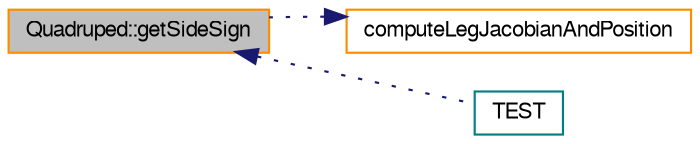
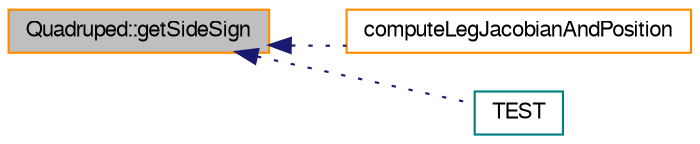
  digraph {
    rankdir=LR
    node [color=darkorange fillcolor=white fontname=FreeSans fontsize=10 shape=record style=filled]
    edge [color=midnightblue dir=back fontname=FreeSans fontsize=10 labelfontname=FreeSans labelfontsize=10 style=dotted]
    n1 [fillcolor=grey75 fontcolor=black height=0.2 label="Quadruped::getSideSign" width=0.4]
    n2 [height=0.2 label=computeLegJacobianAndPosition width=0.4]
    n3 [color=teal height=0.2 label=TEST width=0.4]
-   n2 -> n1
+   n1 -> n2
    n1 -> n3
  }
